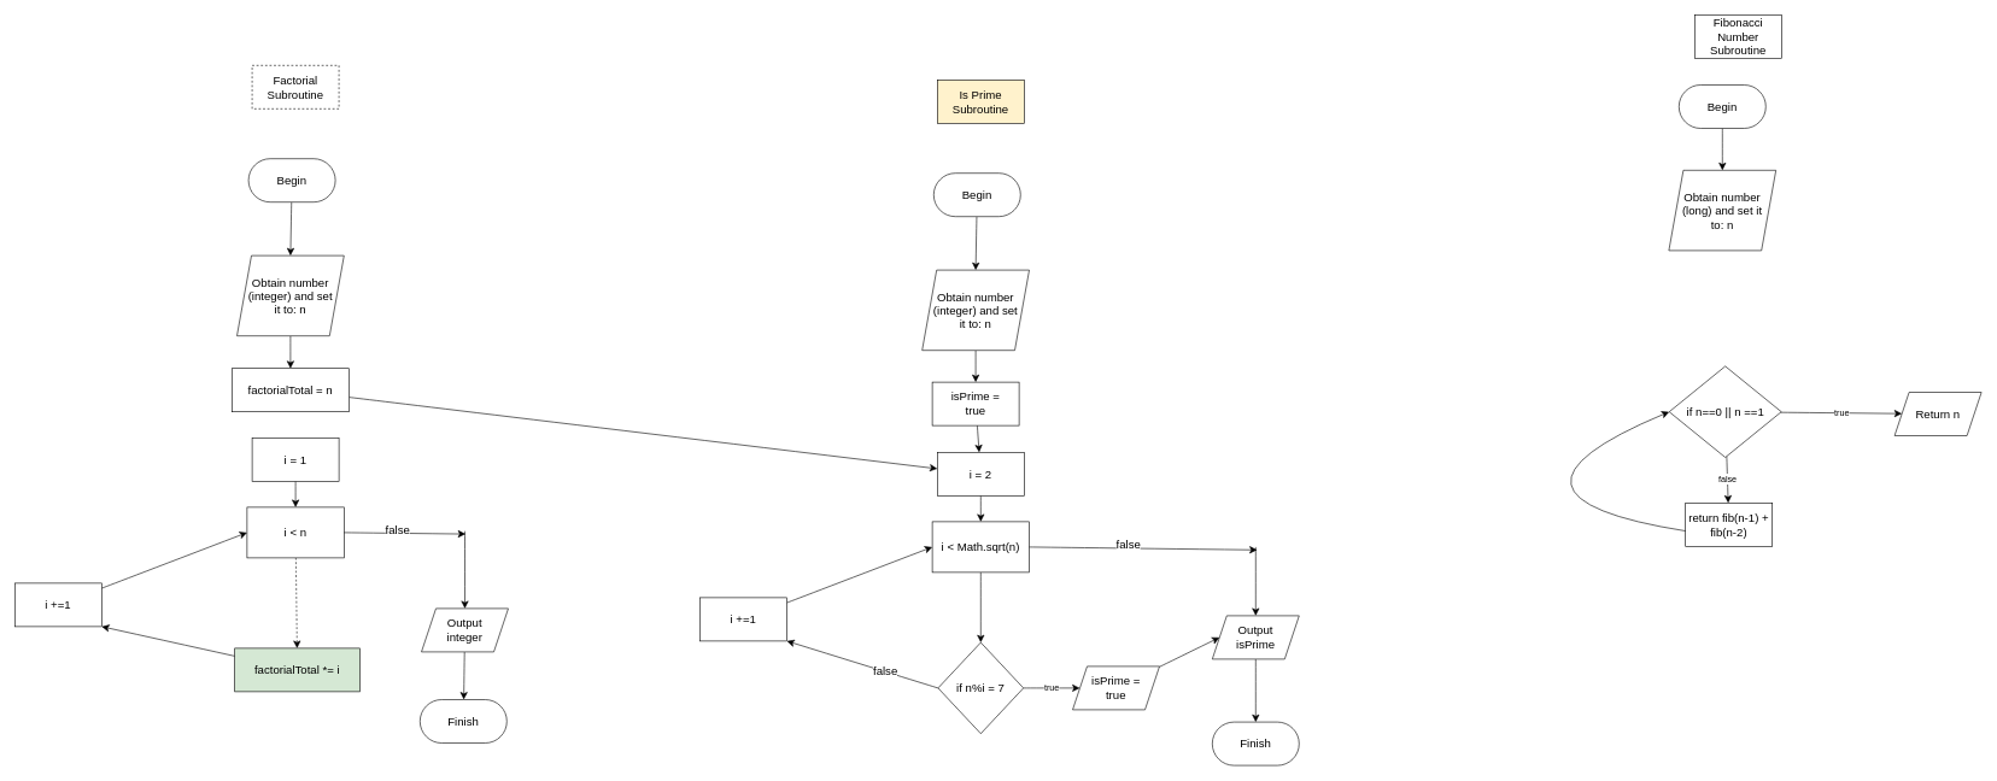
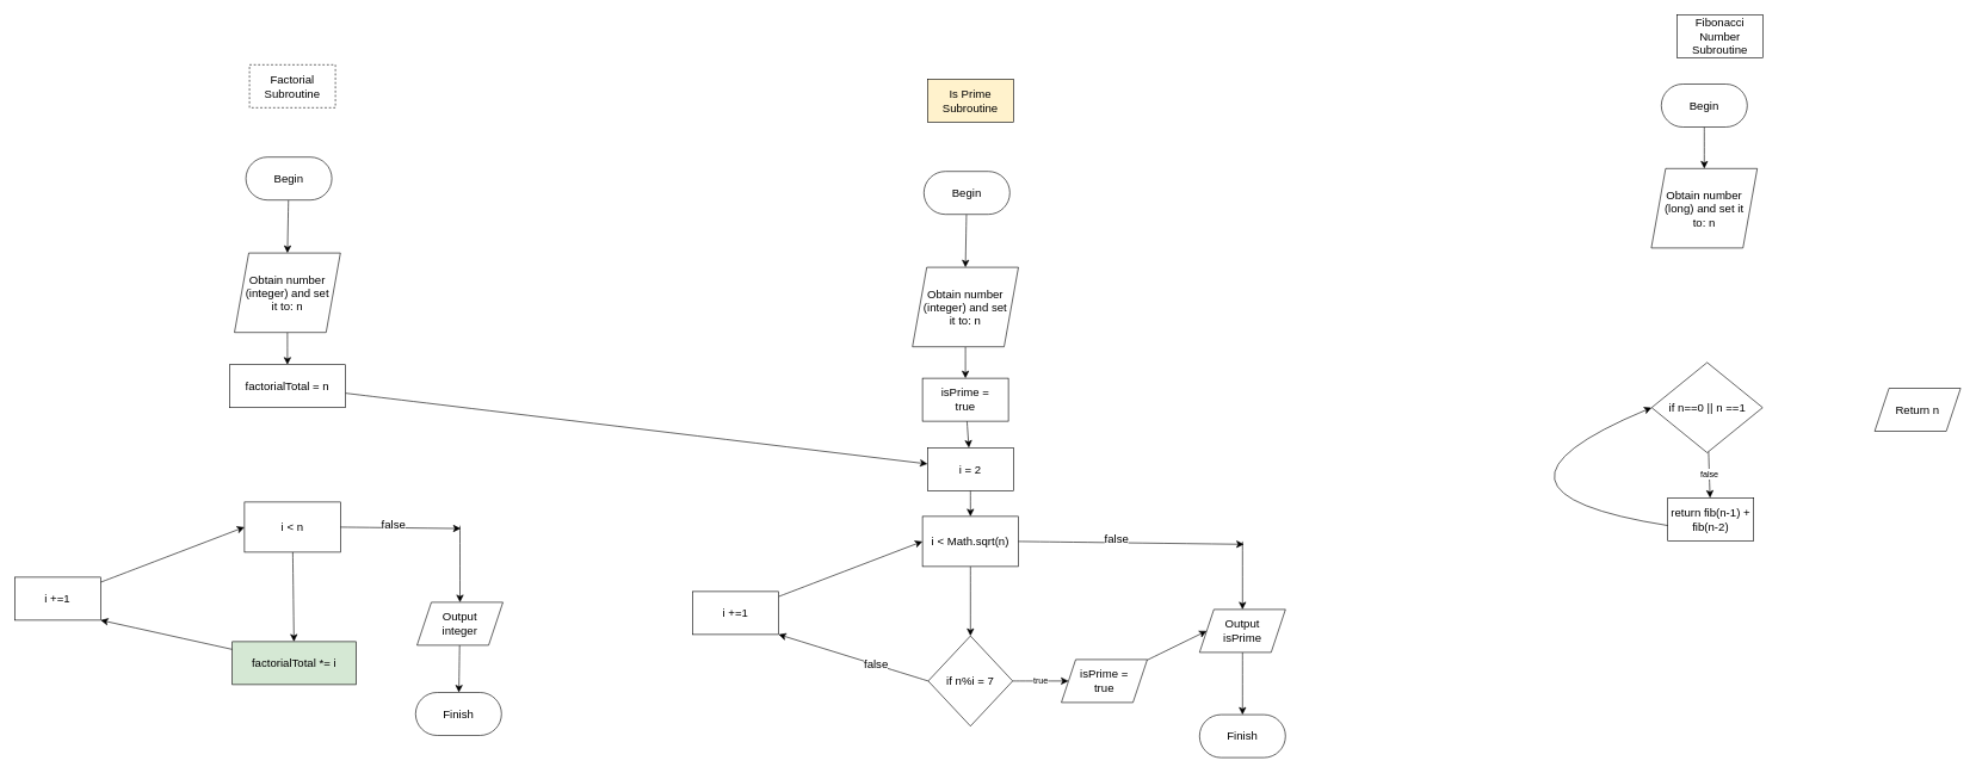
  <mxCell id="0" />
  <mxCell id="1" parent="0" />
  <mxCell id="2" value="" style="edgeStyle=none;curved=1;rounded=0;orthogonalLoop=1;jettySize=auto;html=1;fontSize=12;startSize=8;endSize=8;entryX=0.5;entryY=0;entryDx=0;entryDy=0;" parent="1" source="3" target="5" edge="1"><mxGeometry relative="1" as="geometry"><mxPoint x="403" y="399" as="targetPoint" /></mxGeometry></mxCell>
  <mxCell id="3" value="Begin" style="rounded=1;whiteSpace=wrap;html=1;fontSize=16;arcSize=50;" parent="1" vertex="1"><mxGeometry x="343" y="219" width="120" height="60" as="geometry" /></mxCell>
  <mxCell id="4" value="" style="edgeStyle=none;curved=1;rounded=0;orthogonalLoop=1;jettySize=auto;html=1;fontSize=12;startSize=8;endSize=8;" parent="1" source="5" target="14" edge="1"><mxGeometry relative="1" as="geometry" /></mxCell>
  <mxCell id="5" value="Obtain number (integer) and set it to: n" style="shape=parallelogram;perimeter=parallelogramPerimeter;whiteSpace=wrap;html=1;fixedSize=1;fontSize=16;spacing=12;" parent="1" vertex="1"><mxGeometry x="327" y="353" width="148" height="111" as="geometry" /></mxCell>
- <mxCell id="6" value="" style="edgeStyle=none;curved=1;rounded=0;orthogonalLoop=1;jettySize=auto;html=1;fontSize=12;startSize=8;endSize=8;dashed=1;" parent="1" source="7" target="18" edge="1"><mxGeometry relative="1" as="geometry" /></mxCell>
+ <mxCell id="6" value="" style="edgeStyle=none;curved=1;rounded=0;orthogonalLoop=1;jettySize=auto;html=1;fontSize=12;startSize=8;endSize=8;" parent="1" source="7" target="18" edge="1"><mxGeometry relative="1" as="geometry" /></mxCell>
  <mxCell id="7" value="i &amp;lt; n" style="whiteSpace=wrap;html=1;fontSize=16;spacing=12;" parent="1" vertex="1"><mxGeometry x="341" y="701" width="134" height="70" as="geometry" /></mxCell>
  <mxCell id="8" value="" style="endArrow=classic;html=1;rounded=0;fontSize=12;startSize=8;endSize=8;curved=1;exitX=1;exitY=0.5;exitDx=0;exitDy=0;" parent="1" source="7" edge="1"><mxGeometry width="50" height="50" relative="1" as="geometry"><mxPoint x="375" y="593" as="sourcePoint" /><mxPoint x="643" y="738" as="targetPoint" /></mxGeometry></mxCell>
  <mxCell id="9" value="false" style="edgeLabel;html=1;align=center;verticalAlign=middle;resizable=0;points=[];fontSize=16;" parent="8" vertex="1" connectable="0"><mxGeometry x="-0.135" y="5" relative="1" as="geometry"><mxPoint as="offset" /></mxGeometry></mxCell>
  <mxCell id="10" value="" style="edgeStyle=none;curved=1;rounded=0;orthogonalLoop=1;jettySize=auto;html=1;fontSize=12;startSize=8;endSize=8;" parent="1" source="11" target="47" edge="1"><mxGeometry relative="1" as="geometry" /></mxCell>
  <mxCell id="11" value="Output integer" style="shape=parallelogram;perimeter=parallelogramPerimeter;whiteSpace=wrap;html=1;fixedSize=1;fontSize=16;spacing=12;" parent="1" vertex="1"><mxGeometry x="582" y="841" width="120" height="60" as="geometry" /></mxCell>
  <mxCell id="12" value="" style="endArrow=classic;html=1;rounded=0;fontSize=12;startSize=8;endSize=8;curved=1;entryX=0.5;entryY=0;entryDx=0;entryDy=0;" parent="1" target="11" edge="1"><mxGeometry width="50" height="50" relative="1" as="geometry"><mxPoint x="642" y="734" as="sourcePoint" /><mxPoint x="711" y="624" as="targetPoint" /></mxGeometry></mxCell>
  <mxCell id="13" value="" style="edgeStyle=none;curved=1;rounded=0;orthogonalLoop=1;jettySize=auto;html=1;fontSize=12;startSize=8;endSize=8;" parent="1" source="14" target="36" edge="1"><mxGeometry relative="1" as="geometry" /></mxCell>
  <mxCell id="14" value="factorialTotal = n" style="whiteSpace=wrap;html=1;fontSize=16;spacing=12;" parent="1" vertex="1"><mxGeometry x="320" y="509" width="162" height="60" as="geometry" /></mxCell>
- <mxCell id="15" value="" style="edgeStyle=none;curved=1;rounded=0;orthogonalLoop=1;jettySize=auto;html=1;fontSize=12;startSize=8;endSize=8;" parent="1" source="16" target="7" edge="1"><mxGeometry relative="1" as="geometry" /></mxCell>
- <mxCell id="16" value="i = 1" style="rounded=0;whiteSpace=wrap;html=1;fontSize=16;" parent="1" vertex="1"><mxGeometry x="348" y="605" width="120" height="60" as="geometry" /></mxCell>
  <mxCell id="17" value="" style="edgeStyle=none;curved=1;rounded=0;orthogonalLoop=1;jettySize=auto;html=1;fontSize=12;startSize=8;endSize=8;entryX=1;entryY=1;entryDx=0;entryDy=0;" parent="1" source="18" target="20" edge="1"><mxGeometry relative="1" as="geometry" /></mxCell>
  <mxCell id="18" value="factorialTotal&amp;nbsp;*= i" style="whiteSpace=wrap;html=1;fontSize=16;spacing=12;fillColor=#d5e8d4;" parent="1" vertex="1"><mxGeometry x="324" y="896" width="173" height="60" as="geometry" /></mxCell>
  <mxCell id="19" value="" style="edgeStyle=none;curved=1;rounded=0;orthogonalLoop=1;jettySize=auto;html=1;fontSize=12;startSize=8;endSize=8;entryX=0;entryY=0.5;entryDx=0;entryDy=0;" parent="1" source="20" target="7" edge="1"><mxGeometry relative="1" as="geometry"><mxPoint x="80" y="686" as="targetPoint" /></mxGeometry></mxCell>
  <mxCell id="20" value="i +=1" style="whiteSpace=wrap;html=1;fontSize=16;spacing=12;" parent="1" vertex="1"><mxGeometry x="20" y="806" width="120" height="60" as="geometry" /></mxCell>
  <mxCell id="21" value="Factorial Subroutine" style="rounded=0;whiteSpace=wrap;html=1;fontSize=16;dashed=1;" parent="1" vertex="1"><mxGeometry x="348" y="90" width="120" height="60" as="geometry" /></mxCell>
  <mxCell id="22" value="" style="edgeStyle=none;curved=1;rounded=0;orthogonalLoop=1;jettySize=auto;html=1;fontSize=12;startSize=8;endSize=8;entryX=0.5;entryY=0;entryDx=0;entryDy=0;" parent="1" source="23" target="25" edge="1"><mxGeometry relative="1" as="geometry"><mxPoint x="1350" y="419" as="targetPoint" /></mxGeometry></mxCell>
  <mxCell id="23" value="Begin" style="rounded=1;whiteSpace=wrap;html=1;fontSize=16;arcSize=50;" parent="1" vertex="1"><mxGeometry x="1290" y="239" width="120" height="60" as="geometry" /></mxCell>
  <mxCell id="24" value="" style="edgeStyle=none;curved=1;rounded=0;orthogonalLoop=1;jettySize=auto;html=1;fontSize=12;startSize=8;endSize=8;" parent="1" source="25" target="34" edge="1"><mxGeometry relative="1" as="geometry" /></mxCell>
  <mxCell id="25" value="Obtain number (integer) and set it to: n" style="shape=parallelogram;perimeter=parallelogramPerimeter;whiteSpace=wrap;html=1;fixedSize=1;fontSize=16;spacing=12;" parent="1" vertex="1"><mxGeometry x="1274" y="373" width="148" height="111" as="geometry" /></mxCell>
  <mxCell id="26" value="" style="edgeStyle=none;curved=1;rounded=0;orthogonalLoop=1;jettySize=auto;html=1;fontSize=12;startSize=8;endSize=8;" parent="1" source="27" target="41" edge="1"><mxGeometry relative="1" as="geometry" /></mxCell>
  <mxCell id="27" value="i &amp;lt; Math.sqrt(n)" style="whiteSpace=wrap;html=1;fontSize=16;spacing=12;" parent="1" vertex="1"><mxGeometry x="1288" y="721" width="134" height="70" as="geometry" /></mxCell>
  <mxCell id="28" value="" style="endArrow=classic;html=1;rounded=0;fontSize=12;startSize=8;endSize=8;curved=1;exitX=1;exitY=0.5;exitDx=0;exitDy=0;" parent="1" source="27" edge="1"><mxGeometry width="50" height="50" relative="1" as="geometry"><mxPoint x="1322" y="613" as="sourcePoint" /><mxPoint x="1737" y="760" as="targetPoint" /></mxGeometry></mxCell>
  <mxCell id="29" value="false" style="edgeLabel;html=1;align=center;verticalAlign=middle;resizable=0;points=[];fontSize=16;" parent="28" vertex="1" connectable="0"><mxGeometry x="-0.135" y="5" relative="1" as="geometry"><mxPoint as="offset" /></mxGeometry></mxCell>
  <mxCell id="30" style="edgeStyle=none;curved=1;rounded=0;orthogonalLoop=1;jettySize=auto;html=1;fontSize=12;startSize=8;endSize=8;" parent="1" source="31" target="46" edge="1"><mxGeometry relative="1" as="geometry" /></mxCell>
  <mxCell id="31" value="Output isPrime" style="shape=parallelogram;perimeter=parallelogramPerimeter;whiteSpace=wrap;html=1;fixedSize=1;fontSize=16;spacing=12;" parent="1" vertex="1"><mxGeometry x="1675" y="851" width="120" height="60" as="geometry" /></mxCell>
  <mxCell id="32" value="" style="endArrow=classic;html=1;rounded=0;fontSize=12;startSize=8;endSize=8;curved=1;entryX=0.5;entryY=0;entryDx=0;entryDy=0;" parent="1" target="31" edge="1"><mxGeometry width="50" height="50" relative="1" as="geometry"><mxPoint x="1735" y="756" as="sourcePoint" /><mxPoint x="1658" y="644" as="targetPoint" /></mxGeometry></mxCell>
  <mxCell id="33" value="" style="edgeStyle=none;curved=1;rounded=0;orthogonalLoop=1;jettySize=auto;html=1;fontSize=12;startSize=8;endSize=8;" parent="1" source="34" target="36" edge="1"><mxGeometry relative="1" as="geometry" /></mxCell>
  <mxCell id="34" value="isPrime = true" style="whiteSpace=wrap;html=1;fontSize=16;spacing=12;" parent="1" vertex="1"><mxGeometry x="1288" y="528" width="120" height="60" as="geometry" /></mxCell>
  <mxCell id="35" value="" style="edgeStyle=none;curved=1;rounded=0;orthogonalLoop=1;jettySize=auto;html=1;fontSize=12;startSize=8;endSize=8;" parent="1" source="36" target="27" edge="1"><mxGeometry relative="1" as="geometry" /></mxCell>
  <mxCell id="36" value="i = 2" style="rounded=0;whiteSpace=wrap;html=1;fontSize=16;" parent="1" vertex="1"><mxGeometry x="1295" y="625" width="120" height="60" as="geometry" /></mxCell>
  <mxCell id="37" value="" style="edgeStyle=none;curved=1;rounded=0;orthogonalLoop=1;jettySize=auto;html=1;fontSize=12;startSize=8;endSize=8;entryX=0;entryY=0.5;entryDx=0;entryDy=0;" parent="1" source="38" target="27" edge="1"><mxGeometry relative="1" as="geometry"><mxPoint x="1027" y="706" as="targetPoint" /></mxGeometry></mxCell>
  <mxCell id="38" value="i +=1" style="whiteSpace=wrap;html=1;fontSize=16;spacing=12;" parent="1" vertex="1"><mxGeometry x="967" y="826" width="120" height="60" as="geometry" /></mxCell>
  <mxCell id="39" value="Is Prime Subroutine" style="rounded=0;whiteSpace=wrap;html=1;fontSize=16;fillColor=#fff2cc;" parent="1" vertex="1"><mxGeometry x="1295" y="110" width="120" height="60" as="geometry" /></mxCell>
  <mxCell id="40" value="true" style="edgeStyle=none;curved=1;rounded=0;orthogonalLoop=1;jettySize=auto;html=1;fontSize=12;startSize=8;endSize=8;" parent="1" source="41" target="45" edge="1"><mxGeometry relative="1" as="geometry" /></mxCell>
  <mxCell id="41" value="if n%i = 7" style="rhombus;whiteSpace=wrap;html=1;fontSize=16;spacing=12;" parent="1" vertex="1"><mxGeometry x="1296" y="888" width="118" height="126" as="geometry" /></mxCell>
  <mxCell id="42" value="" style="endArrow=classic;html=1;rounded=0;fontSize=12;startSize=8;endSize=8;curved=1;exitX=0;exitY=0.5;exitDx=0;exitDy=0;entryX=1;entryY=1;entryDx=0;entryDy=0;" parent="1" source="41" target="38" edge="1"><mxGeometry width="50" height="50" relative="1" as="geometry"><mxPoint x="1185" y="803" as="sourcePoint" /><mxPoint x="1235" y="753" as="targetPoint" /></mxGeometry></mxCell>
  <mxCell id="43" value="false" style="edgeLabel;html=1;align=center;verticalAlign=middle;resizable=0;points=[];fontSize=16;" parent="42" vertex="1" connectable="0"><mxGeometry x="-0.294" relative="1" as="geometry"><mxPoint y="-1" as="offset" /></mxGeometry></mxCell>
  <mxCell id="44" value="" style="edgeStyle=none;curved=1;rounded=0;orthogonalLoop=1;jettySize=auto;html=1;fontSize=12;startSize=8;endSize=8;entryX=0;entryY=0.5;entryDx=0;entryDy=0;" parent="1" source="45" target="31" edge="1"><mxGeometry relative="1" as="geometry" /></mxCell>
  <mxCell id="45" value="isPrime = true" style="shape=parallelogram;perimeter=parallelogramPerimeter;whiteSpace=wrap;html=1;fixedSize=1;fontSize=16;spacing=12;" parent="1" vertex="1"><mxGeometry x="1482" y="921" width="120" height="60" as="geometry" /></mxCell>
  <mxCell id="46" value="Finish" style="rounded=1;whiteSpace=wrap;html=1;fontSize=16;arcSize=50;" parent="1" vertex="1"><mxGeometry x="1675" y="998" width="120" height="60" as="geometry" /></mxCell>
  <mxCell id="47" value="Finish" style="rounded=1;whiteSpace=wrap;html=1;fontSize=16;arcSize=50;" parent="1" vertex="1"><mxGeometry x="580" y="967" width="120" height="60" as="geometry" /></mxCell>
  <mxCell id="48" value="" style="edgeStyle=none;curved=1;rounded=0;orthogonalLoop=1;jettySize=auto;html=1;fontSize=12;startSize=8;endSize=8;entryX=0.5;entryY=0;entryDx=0;entryDy=0;" parent="1" source="49" target="50" edge="1"><mxGeometry relative="1" as="geometry"><mxPoint x="2384" y="399" as="targetPoint" /></mxGeometry></mxCell>
  <mxCell id="49" value="Begin" style="rounded=1;whiteSpace=wrap;html=1;fontSize=16;arcSize=50;" parent="1" vertex="1"><mxGeometry x="2320" y="117" width="120" height="60" as="geometry" /></mxCell>
  <mxCell id="50" value="Obtain number (long) and set it to: n" style="shape=parallelogram;perimeter=parallelogramPerimeter;whiteSpace=wrap;html=1;fixedSize=1;fontSize=16;spacing=12;" parent="1" vertex="1"><mxGeometry x="2306" y="235" width="148" height="111" as="geometry" /></mxCell>
  <mxCell id="51" style="edgeStyle=none;curved=1;rounded=0;orthogonalLoop=1;jettySize=auto;html=1;entryX=0;entryY=0.5;entryDx=0;entryDy=0;fontSize=12;startSize=8;endSize=8;exitX=0.012;exitY=0.65;exitDx=0;exitDy=0;exitPerimeter=0;" parent="1" source="52" target="56" edge="1"><mxGeometry relative="1" as="geometry"><Array as="points"><mxPoint x="2027" y="686" /></Array></mxGeometry></mxCell>
  <mxCell id="52" value="return fib(n-1) + fib(n-2)" style="rounded=0;whiteSpace=wrap;html=1;fontSize=16;" parent="1" vertex="1"><mxGeometry x="2329" y="695" width="120" height="60" as="geometry" /></mxCell>
  <mxCell id="53" value="Fibonacci Number Subroutine" style="rounded=0;whiteSpace=wrap;html=1;fontSize=16;" parent="1" vertex="1"><mxGeometry x="2342" y="20" width="120" height="60" as="geometry" /></mxCell>
- <mxCell id="54" value="true" style="edgeStyle=none;curved=1;rounded=0;orthogonalLoop=1;jettySize=auto;html=1;fontSize=12;startSize=8;endSize=8;" parent="1" source="56" target="57" edge="1"><mxGeometry relative="1" as="geometry" /></mxCell>
  <mxCell id="55" value="false" style="edgeStyle=none;curved=1;rounded=0;orthogonalLoop=1;jettySize=auto;html=1;fontSize=12;startSize=8;endSize=8;" parent="1" source="56" target="52" edge="1"><mxGeometry relative="1" as="geometry" /></mxCell>
  <mxCell id="56" value="if n==0 || n ==1" style="rhombus;whiteSpace=wrap;html=1;fontSize=16;spacing=12;" parent="1" vertex="1"><mxGeometry x="2306.5" y="506" width="155" height="126" as="geometry" /></mxCell>
  <mxCell id="57" value="Return n" style="shape=parallelogram;perimeter=parallelogramPerimeter;whiteSpace=wrap;html=1;fixedSize=1;fontSize=16;" parent="1" vertex="1"><mxGeometry x="2618" y="542" width="120" height="60" as="geometry" /></mxCell>
